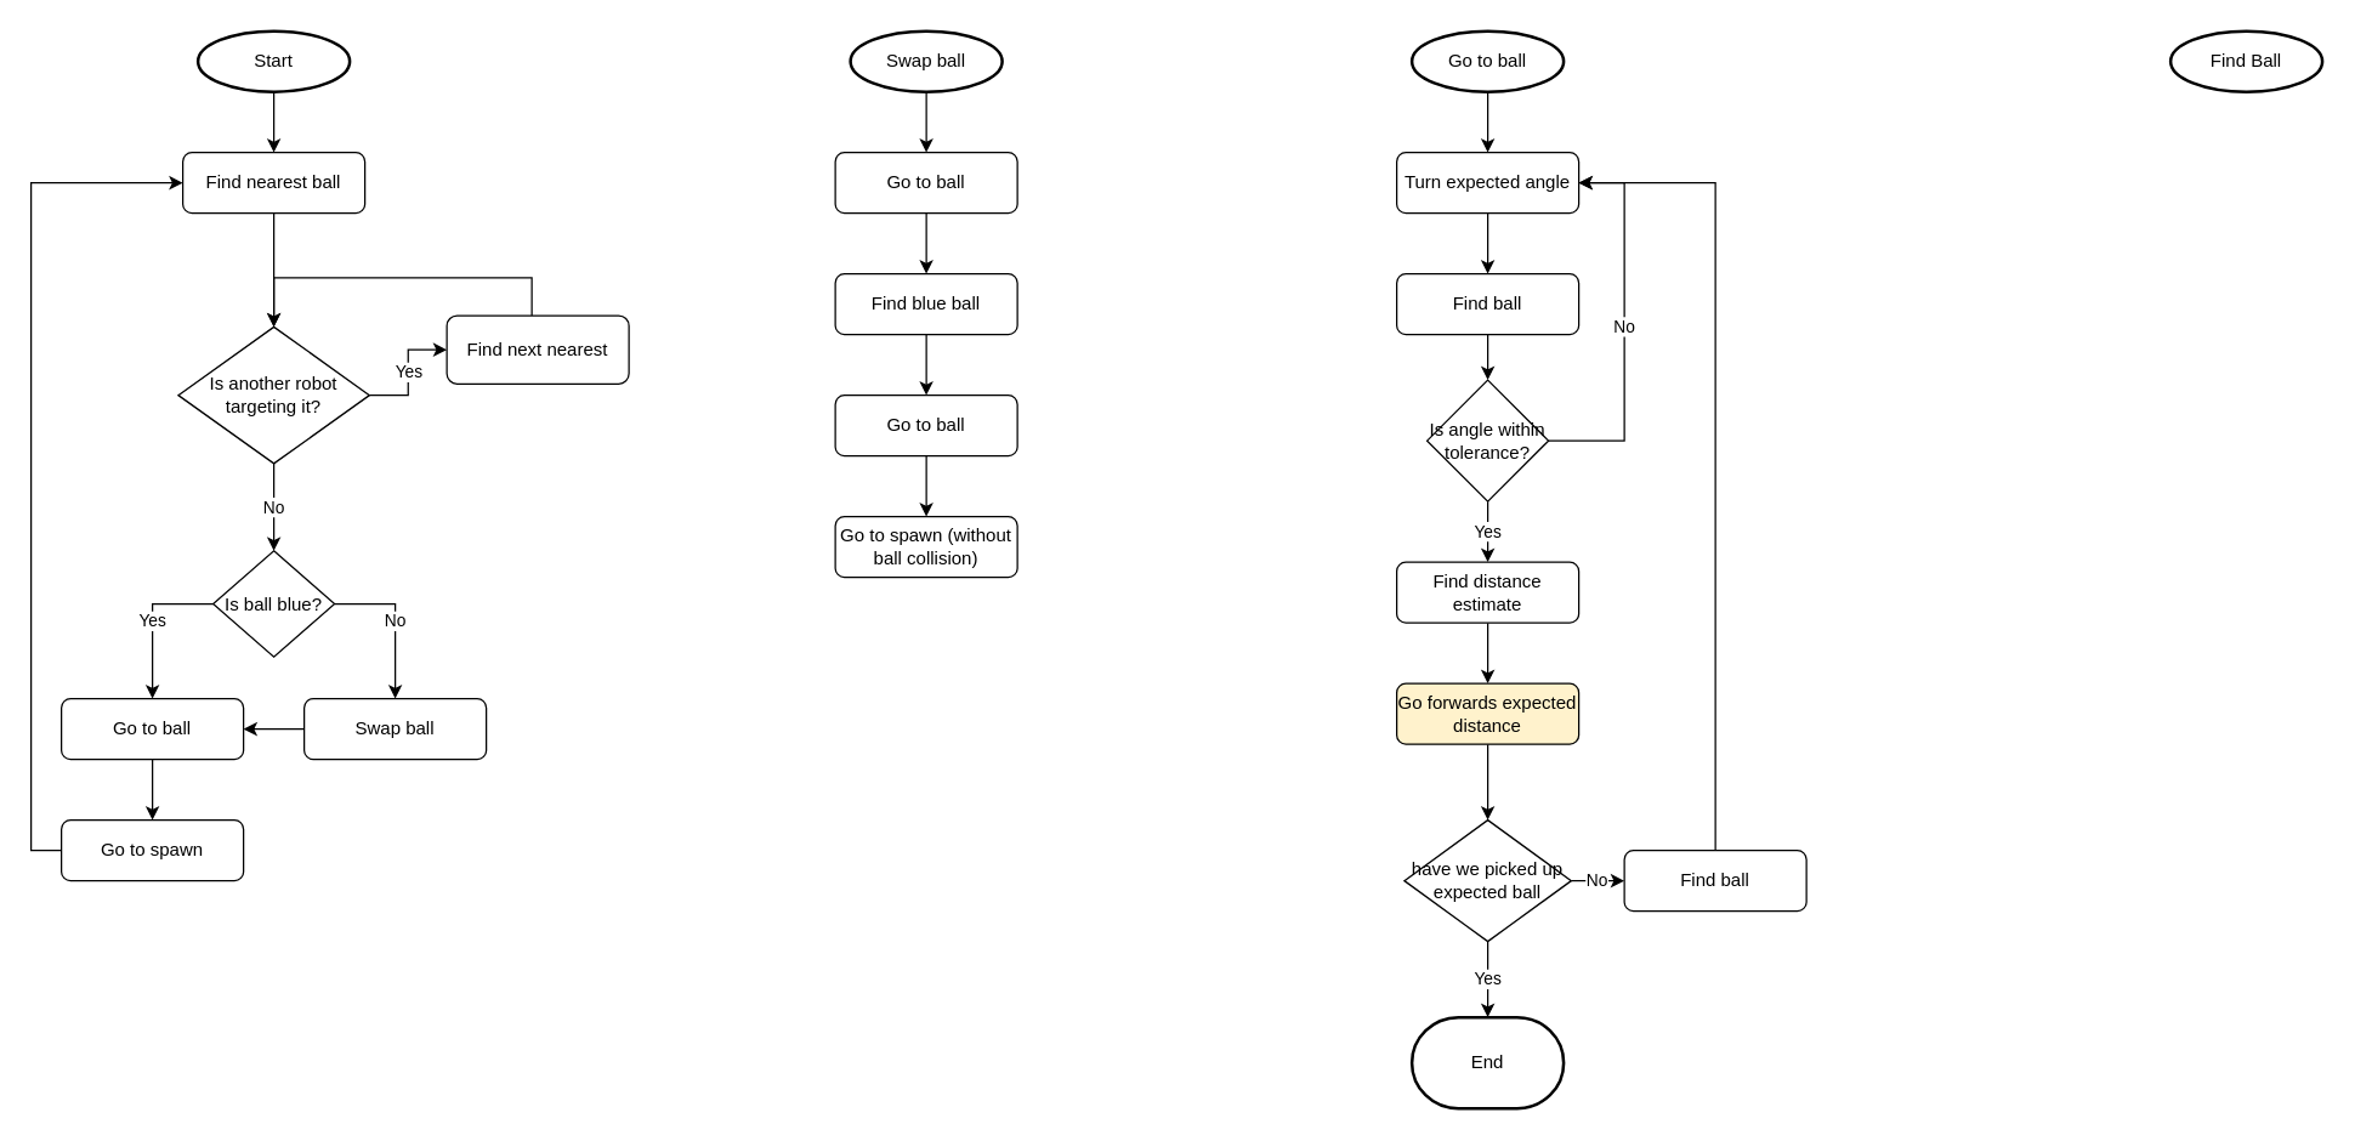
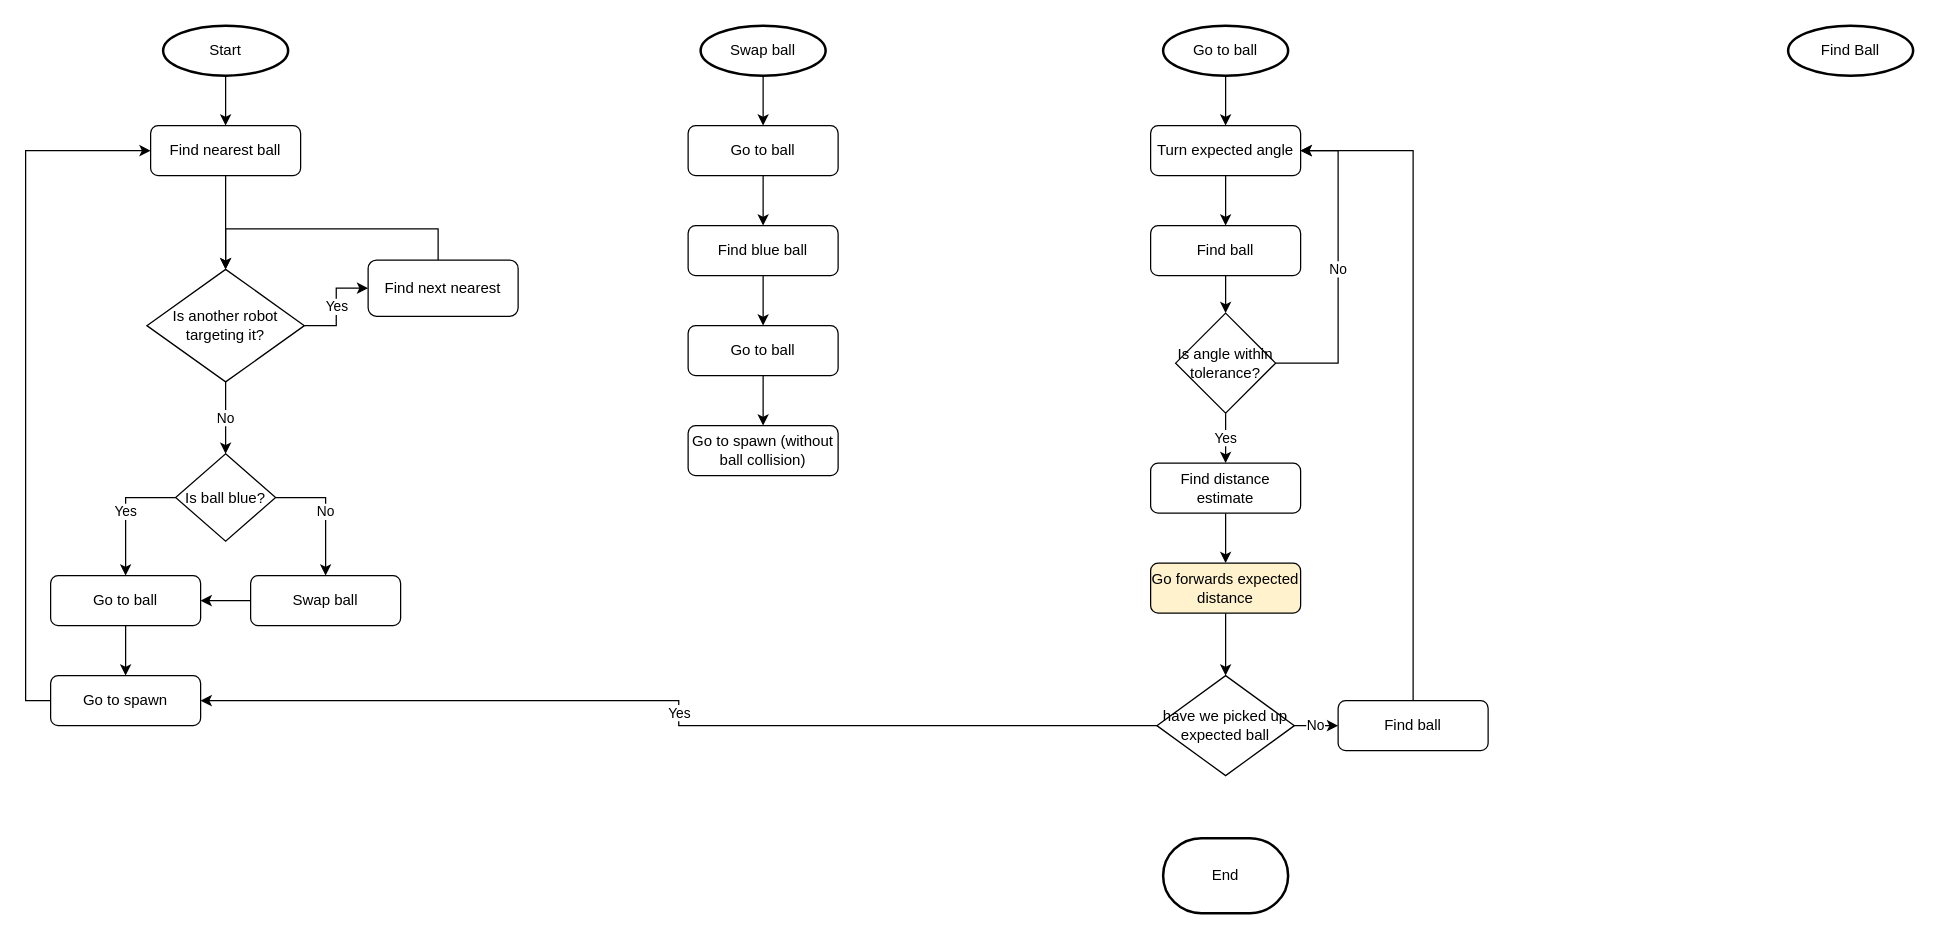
  <mxCell id="0" />
  <mxCell id="1" parent="0" />
  <mxCell id="2" style="edgeStyle=orthogonalEdgeStyle;rounded=0;orthogonalLoop=1;jettySize=auto;html=1;" edge="1" parent="1" source="3" target="6"><mxGeometry relative="1" as="geometry" /></mxCell>
  <mxCell id="3" value="Find nearest ball" style="rounded=1;whiteSpace=wrap;html=1;fontSize=12;glass=0;strokeWidth=1;shadow=0;" parent="1" vertex="1"><mxGeometry x="120" y="100" width="120" height="40" as="geometry" /></mxCell>
  <mxCell id="4" value="Yes" style="edgeStyle=orthogonalEdgeStyle;rounded=0;orthogonalLoop=1;jettySize=auto;html=1;" edge="1" parent="1" source="6" target="11"><mxGeometry relative="1" as="geometry" /></mxCell>
  <mxCell id="5" value="&lt;div&gt;No&lt;/div&gt;" style="edgeStyle=orthogonalEdgeStyle;rounded=0;orthogonalLoop=1;jettySize=auto;html=1;" edge="1" parent="1" source="6" target="9"><mxGeometry relative="1" as="geometry"><Array as="points"><mxPoint x="180" y="312.5" /><mxPoint x="180" y="312.5" /></Array></mxGeometry></mxCell>
  <mxCell id="6" value="Is another robot targeting it?" style="rhombus;whiteSpace=wrap;html=1;" vertex="1" parent="1"><mxGeometry x="117" y="215" width="126" height="90" as="geometry" /></mxCell>
  <mxCell id="7" value="No" style="edgeStyle=orthogonalEdgeStyle;rounded=0;orthogonalLoop=1;jettySize=auto;html=1;" edge="1" parent="1" source="9" target="15"><mxGeometry relative="1" as="geometry"><Array as="points"><mxPoint x="260" y="397.5" /></Array></mxGeometry></mxCell>
  <mxCell id="8" value="Yes" style="edgeStyle=orthogonalEdgeStyle;rounded=0;orthogonalLoop=1;jettySize=auto;html=1;" edge="1" parent="1" source="9" target="13"><mxGeometry relative="1" as="geometry"><Array as="points"><mxPoint x="100" y="397.5" /></Array></mxGeometry></mxCell>
  <mxCell id="9" value="Is ball blue?" style="rhombus;whiteSpace=wrap;html=1;" vertex="1" parent="1"><mxGeometry x="140" y="362.5" width="80" height="70" as="geometry" /></mxCell>
  <mxCell id="10" style="edgeStyle=orthogonalEdgeStyle;rounded=0;orthogonalLoop=1;jettySize=auto;html=1;entryX=0.5;entryY=0;entryDx=0;entryDy=0;" edge="1" parent="1" source="11" target="6"><mxGeometry relative="1" as="geometry"><Array as="points"><mxPoint x="350" y="182.5" /><mxPoint x="180" y="182.5" /></Array></mxGeometry></mxCell>
  <mxCell id="11" value="Find next nearest" style="rounded=1;whiteSpace=wrap;html=1;" vertex="1" parent="1"><mxGeometry x="294" y="207.5" width="120" height="45" as="geometry" /></mxCell>
  <mxCell id="12" style="edgeStyle=orthogonalEdgeStyle;rounded=0;orthogonalLoop=1;jettySize=auto;html=1;entryX=0.5;entryY=0;entryDx=0;entryDy=0;" edge="1" parent="1" source="13" target="28"><mxGeometry relative="1" as="geometry" /></mxCell>
  <mxCell id="13" value="Go to ball" style="rounded=1;whiteSpace=wrap;html=1;" vertex="1" parent="1"><mxGeometry x="40" y="460" width="120" height="40" as="geometry" /></mxCell>
  <mxCell id="14" style="edgeStyle=orthogonalEdgeStyle;rounded=0;orthogonalLoop=1;jettySize=auto;html=1;" edge="1" parent="1" source="15" target="13"><mxGeometry relative="1" as="geometry" /></mxCell>
  <mxCell id="15" value="Swap ball" style="rounded=1;whiteSpace=wrap;html=1;" vertex="1" parent="1"><mxGeometry x="200" y="460" width="120" height="40" as="geometry" /></mxCell>
  <mxCell id="16" style="edgeStyle=orthogonalEdgeStyle;rounded=0;orthogonalLoop=1;jettySize=auto;html=1;" edge="1" parent="1" source="17" target="21"><mxGeometry relative="1" as="geometry" /></mxCell>
  <mxCell id="17" value="Swap ball" style="strokeWidth=2;html=1;shape=mxgraph.flowchart.start_2;whiteSpace=wrap;" vertex="1" parent="1"><mxGeometry x="560" y="20" width="100" height="40" as="geometry" /></mxCell>
  <mxCell id="18" style="edgeStyle=orthogonalEdgeStyle;rounded=0;orthogonalLoop=1;jettySize=auto;html=1;entryX=0.5;entryY=0;entryDx=0;entryDy=0;" edge="1" parent="1" source="19" target="3"><mxGeometry relative="1" as="geometry" /></mxCell>
  <mxCell id="19" value="Start" style="strokeWidth=2;html=1;shape=mxgraph.flowchart.start_2;whiteSpace=wrap;" vertex="1" parent="1"><mxGeometry x="130" y="20" width="100" height="40" as="geometry" /></mxCell>
  <mxCell id="20" style="edgeStyle=orthogonalEdgeStyle;rounded=0;orthogonalLoop=1;jettySize=auto;html=1;" edge="1" parent="1" source="21" target="23"><mxGeometry relative="1" as="geometry" /></mxCell>
  <mxCell id="21" value="Go to ball" style="rounded=1;whiteSpace=wrap;html=1;" vertex="1" parent="1"><mxGeometry x="550" y="100" width="120" height="40" as="geometry" /></mxCell>
  <mxCell id="22" style="edgeStyle=orthogonalEdgeStyle;rounded=0;orthogonalLoop=1;jettySize=auto;html=1;" edge="1" parent="1" source="23" target="25"><mxGeometry relative="1" as="geometry" /></mxCell>
  <mxCell id="23" value="Find blue ball" style="rounded=1;whiteSpace=wrap;html=1;fontSize=12;glass=0;strokeWidth=1;shadow=0;" vertex="1" parent="1"><mxGeometry x="550" y="180" width="120" height="40" as="geometry" /></mxCell>
  <mxCell id="24" style="edgeStyle=orthogonalEdgeStyle;rounded=0;orthogonalLoop=1;jettySize=auto;html=1;" edge="1" parent="1" source="25" target="26"><mxGeometry relative="1" as="geometry" /></mxCell>
  <mxCell id="25" value="Go to ball" style="rounded=1;whiteSpace=wrap;html=1;fontSize=12;glass=0;strokeWidth=1;shadow=0;" vertex="1" parent="1"><mxGeometry x="550" y="260" width="120" height="40" as="geometry" /></mxCell>
  <mxCell id="26" value="Go to spawn (without ball collision)" style="rounded=1;whiteSpace=wrap;html=1;fontSize=12;glass=0;strokeWidth=1;shadow=0;" vertex="1" parent="1"><mxGeometry x="550" y="340" width="120" height="40" as="geometry" /></mxCell>
  <mxCell id="27" style="edgeStyle=orthogonalEdgeStyle;rounded=0;orthogonalLoop=1;jettySize=auto;html=1;entryX=0;entryY=0.5;entryDx=0;entryDy=0;" edge="1" parent="1" source="28" target="3"><mxGeometry relative="1" as="geometry"><Array as="points"><mxPoint x="20" y="560" /><mxPoint x="20" y="120" /></Array></mxGeometry></mxCell>
  <mxCell id="28" value="Go to spawn" style="rounded=1;whiteSpace=wrap;html=1;fontSize=12;glass=0;strokeWidth=1;shadow=0;" vertex="1" parent="1"><mxGeometry x="40" y="540" width="120" height="40" as="geometry" /></mxCell>
  <mxCell id="29" style="edgeStyle=orthogonalEdgeStyle;rounded=0;orthogonalLoop=1;jettySize=auto;html=1;" edge="1" parent="1" source="30" target="32"><mxGeometry relative="1" as="geometry" /></mxCell>
  <mxCell id="30" value="Go to ball" style="strokeWidth=2;html=1;shape=mxgraph.flowchart.start_2;whiteSpace=wrap;" vertex="1" parent="1"><mxGeometry x="930" y="20" width="100" height="40" as="geometry" /></mxCell>
  <mxCell id="31" style="edgeStyle=orthogonalEdgeStyle;rounded=0;orthogonalLoop=1;jettySize=auto;html=1;entryX=0.5;entryY=0;entryDx=0;entryDy=0;" edge="1" parent="1" source="32" target="42"><mxGeometry relative="1" as="geometry" /></mxCell>
  <mxCell id="32" value="Turn expected angle" style="rounded=1;whiteSpace=wrap;html=1;fontSize=12;glass=0;strokeWidth=1;shadow=0;" vertex="1" parent="1"><mxGeometry x="920" y="100" width="120" height="40" as="geometry" /></mxCell>
  <mxCell id="33" value="End" style="strokeWidth=2;html=1;shape=mxgraph.flowchart.terminator;whiteSpace=wrap;" vertex="1" parent="1"><mxGeometry x="930" y="670" width="100" height="60" as="geometry" /></mxCell>
  <mxCell id="34" value="No" style="edgeStyle=orthogonalEdgeStyle;rounded=0;orthogonalLoop=1;jettySize=auto;html=1;entryX=1;entryY=0.5;entryDx=0;entryDy=0;" edge="1" parent="1" source="36" target="32"><mxGeometry relative="1" as="geometry"><Array as="points"><mxPoint x="1070" y="290" /><mxPoint x="1070" y="120" /></Array></mxGeometry></mxCell>
  <mxCell id="35" value="Yes" style="edgeStyle=orthogonalEdgeStyle;rounded=0;orthogonalLoop=1;jettySize=auto;html=1;" edge="1" parent="1" source="36" target="38"><mxGeometry relative="1" as="geometry" /></mxCell>
  <mxCell id="36" value="Is angle within tolerance?" style="rhombus;whiteSpace=wrap;html=1;" vertex="1" parent="1"><mxGeometry x="940" y="250" width="80" height="80" as="geometry" /></mxCell>
  <mxCell id="37" style="edgeStyle=orthogonalEdgeStyle;rounded=0;orthogonalLoop=1;jettySize=auto;html=1;" edge="1" parent="1" source="38" target="40"><mxGeometry relative="1" as="geometry" /></mxCell>
  <mxCell id="38" value="Find distance estimate" style="rounded=1;whiteSpace=wrap;html=1;fontSize=12;glass=0;strokeWidth=1;shadow=0;" vertex="1" parent="1"><mxGeometry x="920" y="370" width="120" height="40" as="geometry" /></mxCell>
  <mxCell id="39" style="edgeStyle=orthogonalEdgeStyle;rounded=0;orthogonalLoop=1;jettySize=auto;html=1;" edge="1" parent="1" source="40" target="45"><mxGeometry relative="1" as="geometry" /></mxCell>
  <mxCell id="40" value="Go forwards expected distance" style="rounded=1;whiteSpace=wrap;html=1;fontSize=12;glass=0;strokeWidth=1;shadow=0;fillColor=#fff2cc;" vertex="1" parent="1"><mxGeometry x="920" y="450" width="120" height="40" as="geometry" /></mxCell>
  <mxCell id="41" style="edgeStyle=orthogonalEdgeStyle;rounded=0;orthogonalLoop=1;jettySize=auto;html=1;" edge="1" parent="1" source="42" target="36"><mxGeometry relative="1" as="geometry" /></mxCell>
  <mxCell id="42" value="Find ball" style="rounded=1;whiteSpace=wrap;html=1;fontSize=12;glass=0;strokeWidth=1;shadow=0;" vertex="1" parent="1"><mxGeometry x="920" y="180" width="120" height="40" as="geometry" /></mxCell>
  <mxCell id="43" value="No" style="edgeStyle=orthogonalEdgeStyle;rounded=0;orthogonalLoop=1;jettySize=auto;html=1;" edge="1" parent="1" source="45" target="47"><mxGeometry relative="1" as="geometry" /></mxCell>
- <mxCell id="44" value="Yes" style="edgeStyle=orthogonalEdgeStyle;rounded=0;orthogonalLoop=1;jettySize=auto;html=1;" edge="1" parent="1" source="45" target="33"><mxGeometry relative="1" as="geometry" /></mxCell>
+ <mxCell id="44" value="Yes" style="edgeStyle=orthogonalEdgeStyle;rounded=0;orthogonalLoop=1;jettySize=auto;html=1;" edge="1" parent="1" source="45" target="28"><mxGeometry relative="1" as="geometry" /></mxCell>
  <mxCell id="45" value="have we picked up expected ball" style="rhombus;whiteSpace=wrap;html=1;" vertex="1" parent="1"><mxGeometry x="925" y="540" width="110" height="80" as="geometry" /></mxCell>
  <mxCell id="46" style="edgeStyle=orthogonalEdgeStyle;rounded=0;orthogonalLoop=1;jettySize=auto;html=1;entryX=1;entryY=0.5;entryDx=0;entryDy=0;" edge="1" parent="1" source="47" target="32"><mxGeometry relative="1" as="geometry"><Array as="points"><mxPoint x="1130" y="120" /></Array></mxGeometry></mxCell>
  <mxCell id="47" value="Find ball" style="rounded=1;whiteSpace=wrap;html=1;fontSize=12;glass=0;strokeWidth=1;shadow=0;" vertex="1" parent="1"><mxGeometry x="1070" y="560" width="120" height="40" as="geometry" /></mxCell>
  <mxCell id="48" value="Find Ball" style="strokeWidth=2;html=1;shape=mxgraph.flowchart.start_2;whiteSpace=wrap;" vertex="1" parent="1"><mxGeometry x="1430" y="20" width="100" height="40" as="geometry" /></mxCell>
